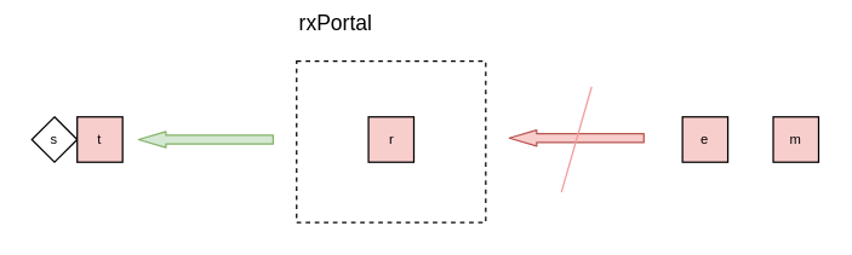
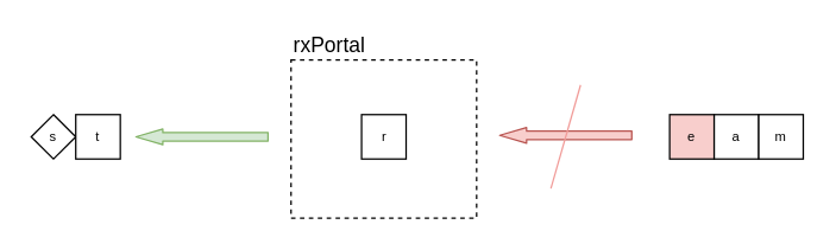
  <mxCell id="0" />
  <mxCell id="1" style="" parent="0" />
  <mxCell id="2" value="" style="rounded=0;whiteSpace=wrap;html=1;dashed=1;fillColor=none;" parent="1" vertex="1"><mxGeometry x="195" y="40" width="125" height="107" as="geometry" /></mxCell>
- <mxCell id="3" value="&lt;font style=&quot;font-size: 14px&quot;&gt;rxPortal&lt;/font&gt;" style="text;html=1;strokeColor=none;fillColor=none;align=left;verticalAlign=middle;whiteSpace=wrap;rounded=0;dashed=1;" parent="1" vertex="1"><mxGeometry x="195" y="5" width="155" height="20" as="geometry" /></mxCell>
+ <mxCell id="3" value="&lt;font style=&quot;font-size: 14px&quot;&gt;rxPortal&lt;/font&gt;" style="text;html=1;strokeColor=none;fillColor=none;align=left;verticalAlign=middle;whiteSpace=wrap;rounded=0;dashed=1;" parent="1" vertex="1"><mxGeometry x="195" y="20" width="155" height="20" as="geometry" /></mxCell>
  <mxCell id="4" value="s" style="rhombus;whiteSpace=wrap;html=1;fontSize=9;" parent="1" vertex="1"><mxGeometry x="20" y="77" width="30" height="30" as="geometry" /></mxCell>
- <mxCell id="5" value="t" style="rounded=0;whiteSpace=wrap;html=1;fontSize=9;fillColor=#f8cecc;" parent="1" vertex="1"><mxGeometry x="50" y="77" width="30" height="30" as="geometry" /></mxCell>
- <mxCell id="6" value="r" style="rounded=0;whiteSpace=wrap;html=1;fontSize=9;fillColor=#f8cecc;" parent="1" vertex="1"><mxGeometry x="242.5" y="77" width="30" height="30" as="geometry" /></mxCell>
+ <mxCell id="5" value="t" style="rounded=0;whiteSpace=wrap;html=1;fontSize=9;" parent="1" vertex="1"><mxGeometry x="50" y="77" width="30" height="30" as="geometry" /></mxCell>
+ <mxCell id="6" value="r" style="rounded=0;whiteSpace=wrap;html=1;fontSize=9;" parent="1" vertex="1"><mxGeometry x="242.5" y="77" width="30" height="30" as="geometry" /></mxCell>
  <mxCell id="7" value="e" style="rounded=0;whiteSpace=wrap;html=1;fontSize=9;fillColor=#f8cecc;" parent="1" vertex="1"><mxGeometry x="450" y="77" width="30" height="30" as="geometry" /></mxCell>
- <mxCell id="9" value="m" style="rounded=0;whiteSpace=wrap;html=1;fontSize=9;fillColor=#f8cecc;" parent="1" vertex="1"><mxGeometry x="510" y="77" width="30" height="30" as="geometry" /></mxCell>
+ <mxCell id="8" value="a" style="rounded=0;whiteSpace=wrap;html=1;fontSize=9;" parent="1" vertex="1"><mxGeometry x="480" y="77" width="30" height="30" as="geometry" /></mxCell>
+ <mxCell id="9" value="m" style="rounded=0;whiteSpace=wrap;html=1;fontSize=9;" parent="1" vertex="1"><mxGeometry x="510" y="77" width="30" height="30" as="geometry" /></mxCell>
  <mxCell id="10" value="" style="shape=flexArrow;endArrow=classic;html=1;strokeColor=#b85450;fontSize=9;fillColor=#f8cecc;endWidth=3.946;endSize=5.714;width=5.714;" edge="1" parent="1"><mxGeometry width="50" height="50" relative="1" as="geometry"><mxPoint x="425" y="91" as="sourcePoint" /><mxPoint x="335" y="91" as="targetPoint" /></mxGeometry></mxCell>
  <mxCell id="11" value="" style="endArrow=none;html=1;strokeColor=#F19C99;fontSize=9;" edge="1" parent="1"><mxGeometry width="50" height="50" relative="1" as="geometry"><mxPoint x="370" y="127" as="sourcePoint" /><mxPoint x="390" y="57" as="targetPoint" /></mxGeometry></mxCell>
  <mxCell id="12" value="Contents" style="" parent="0" />
  <mxCell id="13" value="" style="shape=flexArrow;endArrow=classic;html=1;strokeColor=#82b366;fontSize=9;fillColor=#d5e8d4;endWidth=3.946;endSize=5.714;width=5.714;" parent="12" edge="1"><mxGeometry width="50" height="50" relative="1" as="geometry"><mxPoint x="180" y="92" as="sourcePoint" /><mxPoint x="90" y="92" as="targetPoint" /></mxGeometry></mxCell>
